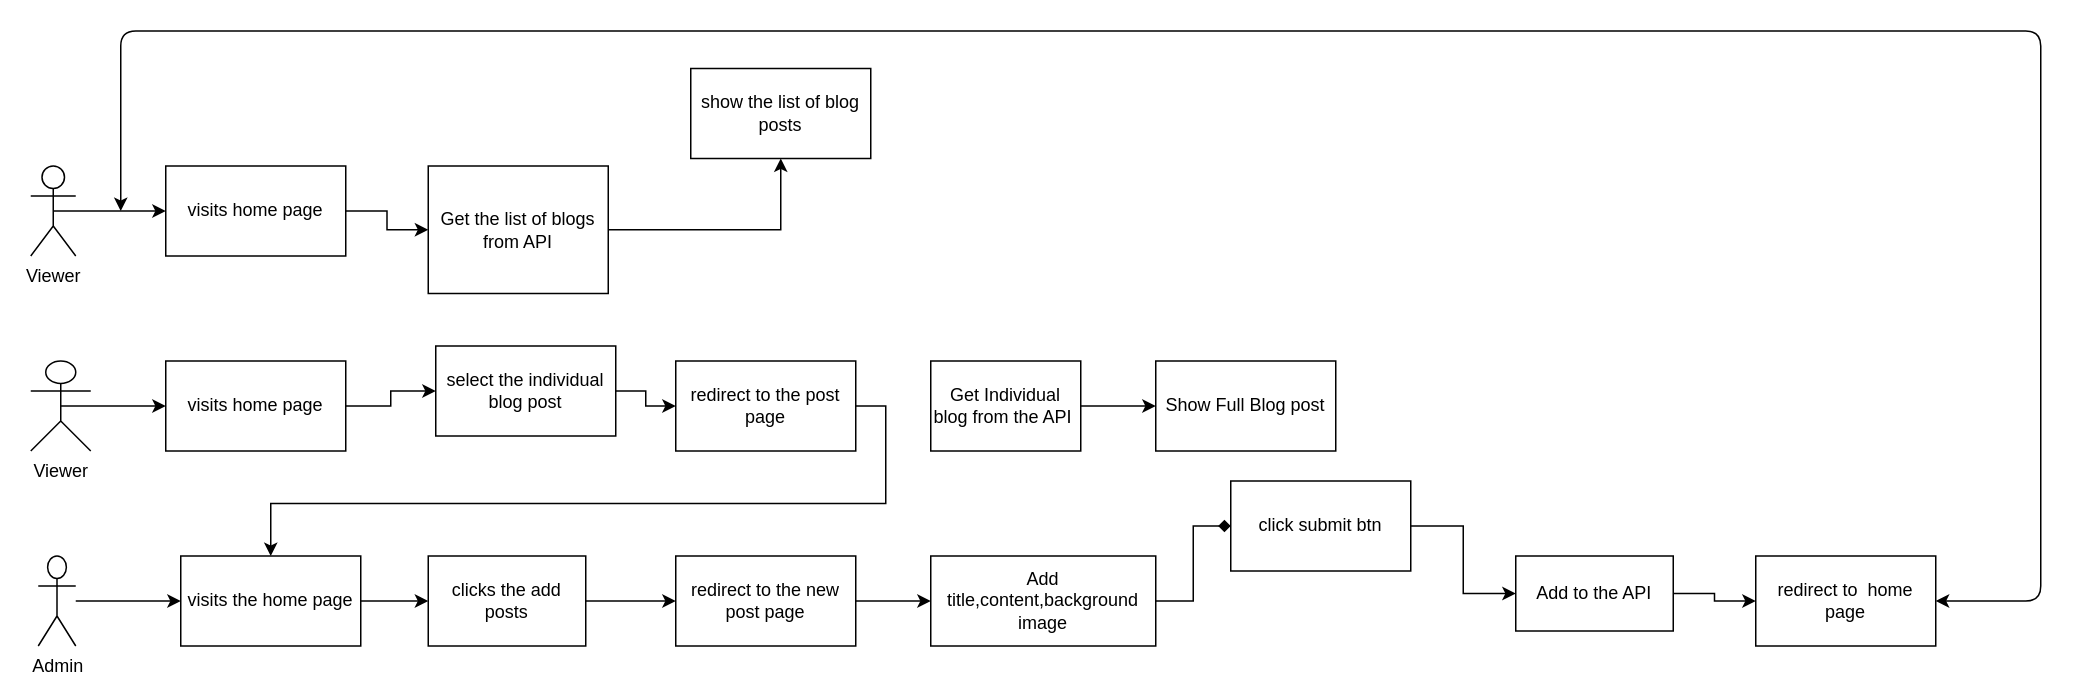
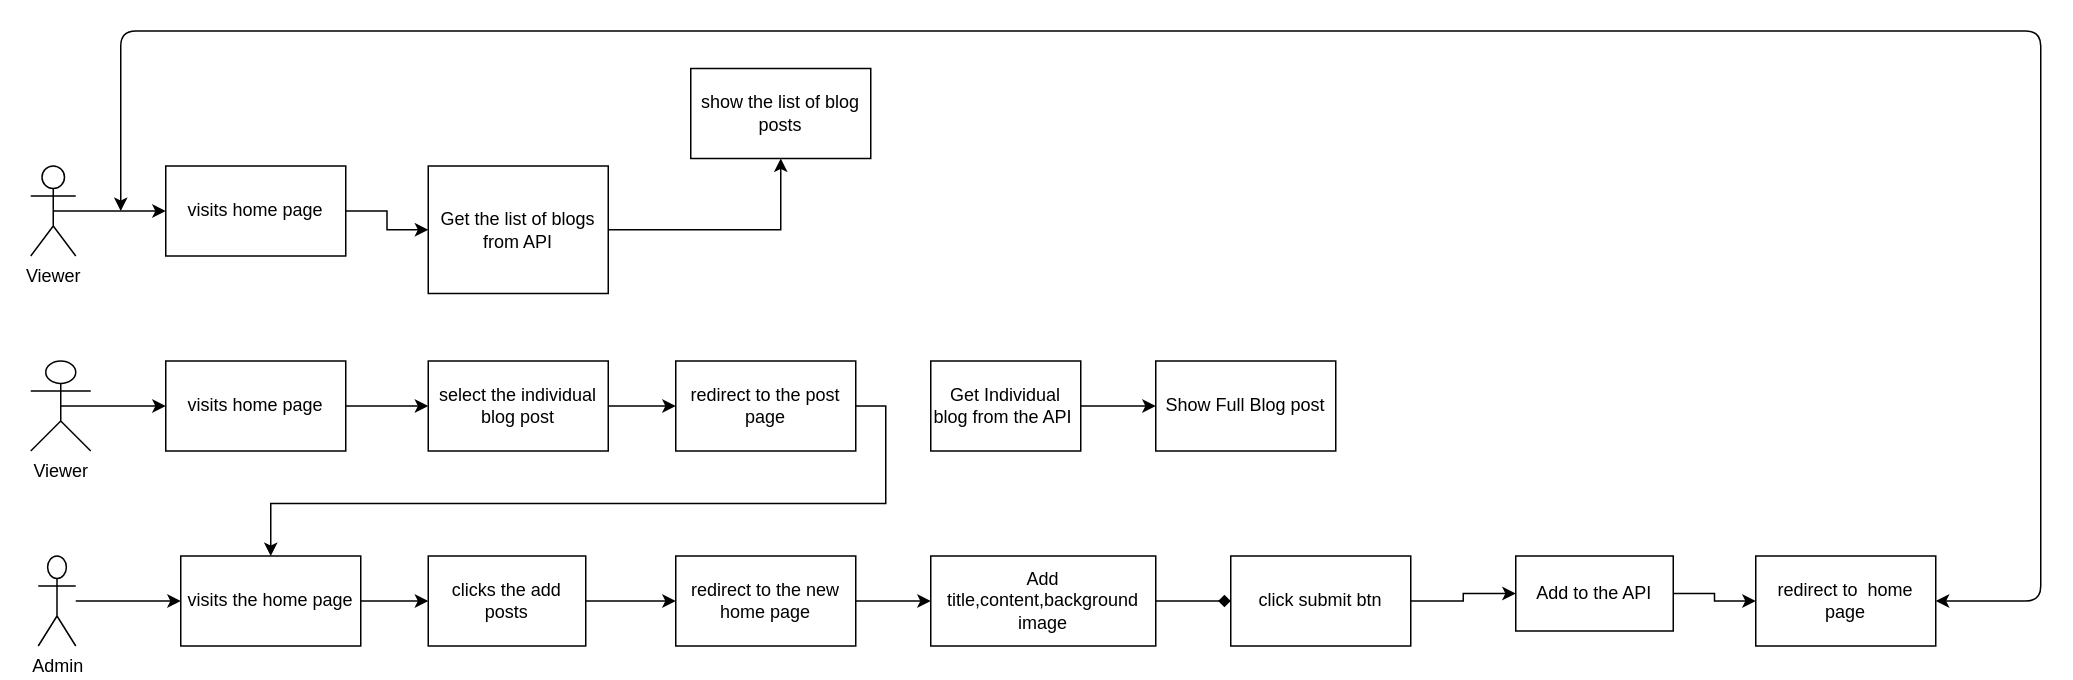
  <mxCell id="0" />
  <mxCell id="1" parent="0" />
  <mxCell id="2" style="edgeStyle=orthogonalEdgeStyle;rounded=0;orthogonalLoop=1;jettySize=auto;html=1;exitX=0.5;exitY=0.5;exitDx=0;exitDy=0;exitPerimeter=0;entryX=0;entryY=0.5;entryDx=0;entryDy=0;" edge="1" parent="1" source="3" target="5"><mxGeometry relative="1" as="geometry" /></mxCell>
  <mxCell id="3" value="Viewer" style="shape=umlActor;verticalLabelPosition=bottom;verticalAlign=top;html=1;outlineConnect=0;" vertex="1" parent="1"><mxGeometry x="20" y="110" width="30" height="60" as="geometry" /></mxCell>
  <mxCell id="4" style="edgeStyle=orthogonalEdgeStyle;rounded=0;orthogonalLoop=1;jettySize=auto;html=1;entryX=0;entryY=0.5;entryDx=0;entryDy=0;" edge="1" parent="1" source="5" target="7"><mxGeometry relative="1" as="geometry" /></mxCell>
  <mxCell id="5" value="visits home page" style="rounded=0;whiteSpace=wrap;html=1;" vertex="1" parent="1"><mxGeometry x="110" y="110" width="120" height="60" as="geometry" /></mxCell>
  <mxCell id="6" value="" style="edgeStyle=orthogonalEdgeStyle;rounded=0;orthogonalLoop=1;jettySize=auto;html=1;" edge="1" parent="1" source="7" target="8"><mxGeometry relative="1" as="geometry" /></mxCell>
  <mxCell id="7" value="Get the list of blogs from API" style="rounded=0;whiteSpace=wrap;html=1;" vertex="1" parent="1"><mxGeometry x="285" y="110" width="120" height="85" as="geometry" /></mxCell>
  <mxCell id="8" value="show the list of blog posts" style="rounded=0;whiteSpace=wrap;html=1;" vertex="1" parent="1"><mxGeometry x="460" y="45" width="120" height="60" as="geometry" /></mxCell>
  <mxCell id="9" style="edgeStyle=orthogonalEdgeStyle;rounded=0;orthogonalLoop=1;jettySize=auto;html=1;entryX=0;entryY=0.5;entryDx=0;entryDy=0;exitX=0.5;exitY=0.5;exitDx=0;exitDy=0;exitPerimeter=0;" edge="1" source="10" target="12" parent="1"><mxGeometry relative="1" as="geometry"><mxPoint x="85" y="270" as="sourcePoint" /><Array as="points" /></mxGeometry></mxCell>
  <mxCell id="10" value="Viewer" style="shape=umlActor;verticalLabelPosition=bottom;verticalAlign=top;html=1;outlineConnect=0;" vertex="1" parent="1"><mxGeometry x="20" y="240" width="40" height="60" as="geometry" /></mxCell>
  <mxCell id="11" style="edgeStyle=orthogonalEdgeStyle;rounded=0;orthogonalLoop=1;jettySize=auto;html=1;entryX=0;entryY=0.5;entryDx=0;entryDy=0;" edge="1" source="12" target="14" parent="1"><mxGeometry relative="1" as="geometry" /></mxCell>
  <mxCell id="12" value="visits home page" style="rounded=0;whiteSpace=wrap;html=1;" vertex="1" parent="1"><mxGeometry x="110" y="240" width="120" height="60" as="geometry" /></mxCell>
  <mxCell id="13" value="" style="edgeStyle=orthogonalEdgeStyle;rounded=0;orthogonalLoop=1;jettySize=auto;html=1;" edge="1" source="14" target="16" parent="1"><mxGeometry relative="1" as="geometry" /></mxCell>
- <mxCell id="14" value="select the individual blog post" style="rounded=0;whiteSpace=wrap;html=1;" vertex="1" parent="1"><mxGeometry x="290" y="230" width="120" height="60" as="geometry" /></mxCell>
+ <mxCell id="14" value="select the individual blog post" style="rounded=0;whiteSpace=wrap;html=1;" vertex="1" parent="1"><mxGeometry x="285" y="240" width="120" height="60" as="geometry" /></mxCell>
  <mxCell id="15" style="edgeStyle=orthogonalEdgeStyle;rounded=0;orthogonalLoop=1;jettySize=auto;html=1;exitX=1;exitY=0.5;exitDx=0;exitDy=0;" edge="1" parent="1" source="16" target="23"><mxGeometry relative="1" as="geometry" /></mxCell>
  <mxCell id="16" value="redirect to the post page" style="rounded=0;whiteSpace=wrap;html=1;" vertex="1" parent="1"><mxGeometry x="450" y="240" width="120" height="60" as="geometry" /></mxCell>
  <mxCell id="17" style="edgeStyle=orthogonalEdgeStyle;rounded=0;orthogonalLoop=1;jettySize=auto;html=1;" edge="1" parent="1" source="18" target="19"><mxGeometry relative="1" as="geometry" /></mxCell>
  <mxCell id="18" value="Get Individual blog from the API&amp;nbsp;" style="rounded=0;whiteSpace=wrap;html=1;" vertex="1" parent="1"><mxGeometry x="620" y="240" width="100" height="60" as="geometry" /></mxCell>
  <mxCell id="19" value="Show Full Blog post" style="rounded=0;whiteSpace=wrap;html=1;" vertex="1" parent="1"><mxGeometry x="770" y="240" width="120" height="60" as="geometry" /></mxCell>
  <mxCell id="20" style="edgeStyle=orthogonalEdgeStyle;rounded=0;orthogonalLoop=1;jettySize=auto;html=1;entryX=0;entryY=0.5;entryDx=0;entryDy=0;" edge="1" parent="1" source="21" target="23"><mxGeometry relative="1" as="geometry" /></mxCell>
  <mxCell id="21" value="Admin" style="shape=umlActor;verticalLabelPosition=bottom;verticalAlign=top;html=1;outlineConnect=0;" vertex="1" parent="1"><mxGeometry x="25" y="370" width="25" height="60" as="geometry" /></mxCell>
  <mxCell id="22" style="edgeStyle=orthogonalEdgeStyle;rounded=0;orthogonalLoop=1;jettySize=auto;html=1;exitX=1;exitY=0.5;exitDx=0;exitDy=0;entryX=0;entryY=0.5;entryDx=0;entryDy=0;" edge="1" parent="1" source="23" target="25"><mxGeometry relative="1" as="geometry" /></mxCell>
  <mxCell id="23" value="visits the home page" style="rounded=0;whiteSpace=wrap;html=1;" vertex="1" parent="1"><mxGeometry x="120" y="370" width="120" height="60" as="geometry" /></mxCell>
  <mxCell id="24" style="edgeStyle=orthogonalEdgeStyle;rounded=0;orthogonalLoop=1;jettySize=auto;html=1;entryX=0;entryY=0.5;entryDx=0;entryDy=0;" edge="1" parent="1" source="25" target="27"><mxGeometry relative="1" as="geometry" /></mxCell>
  <mxCell id="25" value="clicks the add posts" style="rounded=0;whiteSpace=wrap;html=1;" vertex="1" parent="1"><mxGeometry x="285" y="370" width="105" height="60" as="geometry" /></mxCell>
  <mxCell id="26" style="edgeStyle=orthogonalEdgeStyle;rounded=0;orthogonalLoop=1;jettySize=auto;html=1;entryX=0;entryY=0.5;entryDx=0;entryDy=0;" edge="1" parent="1" source="27" target="29"><mxGeometry relative="1" as="geometry" /></mxCell>
- <mxCell id="27" value="redirect to the new post page" style="rounded=0;whiteSpace=wrap;html=1;" vertex="1" parent="1"><mxGeometry x="450" y="370" width="120" height="60" as="geometry" /></mxCell>
+ <mxCell id="27" value="redirect to the new home page" style="rounded=0;whiteSpace=wrap;html=1;" vertex="1" parent="1"><mxGeometry x="450" y="370" width="120" height="60" as="geometry" /></mxCell>
  <mxCell id="28" style="edgeStyle=orthogonalEdgeStyle;rounded=0;orthogonalLoop=1;jettySize=auto;html=1;entryX=0;entryY=0.5;entryDx=0;entryDy=0;endArrow=diamond;" edge="1" parent="1" source="29" target="31"><mxGeometry relative="1" as="geometry" /></mxCell>
  <mxCell id="29" value="Add title,content,background image" style="rounded=0;whiteSpace=wrap;html=1;" vertex="1" parent="1"><mxGeometry x="620" y="370" width="150" height="60" as="geometry" /></mxCell>
  <mxCell id="30" style="edgeStyle=orthogonalEdgeStyle;rounded=0;orthogonalLoop=1;jettySize=auto;html=1;" edge="1" parent="1" source="31" target="33"><mxGeometry relative="1" as="geometry" /></mxCell>
- <mxCell id="31" value="click submit btn" style="rounded=0;whiteSpace=wrap;html=1;" vertex="1" parent="1"><mxGeometry x="820" y="320" width="120" height="60" as="geometry" /></mxCell>
+ <mxCell id="31" value="click submit btn" style="rounded=0;whiteSpace=wrap;html=1;" vertex="1" parent="1"><mxGeometry x="820" y="370" width="120" height="60" as="geometry" /></mxCell>
  <mxCell id="32" style="edgeStyle=orthogonalEdgeStyle;rounded=0;orthogonalLoop=1;jettySize=auto;html=1;entryX=0;entryY=0.5;entryDx=0;entryDy=0;" edge="1" parent="1" source="33" target="34"><mxGeometry relative="1" as="geometry" /></mxCell>
  <mxCell id="33" value="Add to the API" style="rounded=0;whiteSpace=wrap;html=1;" vertex="1" parent="1"><mxGeometry x="1010" y="370" width="105" height="50" as="geometry" /></mxCell>
  <mxCell id="34" value="redirect to&amp;nbsp; home page" style="rounded=0;whiteSpace=wrap;html=1;" vertex="1" parent="1"><mxGeometry x="1170" y="370" width="120" height="60" as="geometry" /></mxCell>
  <mxCell id="35" value="" style="endArrow=classic;startArrow=classic;html=1;exitX=1;exitY=0.5;exitDx=0;exitDy=0;" edge="1" parent="1" source="34"><mxGeometry width="50" height="50" relative="1" as="geometry"><mxPoint x="1290" y="430" as="sourcePoint" /><mxPoint x="80" y="140" as="targetPoint" /><Array as="points"><mxPoint x="1360" y="400" /><mxPoint x="1360" y="80" /><mxPoint x="1360" y="20" /><mxPoint x="80" y="20" /></Array></mxGeometry></mxCell>
